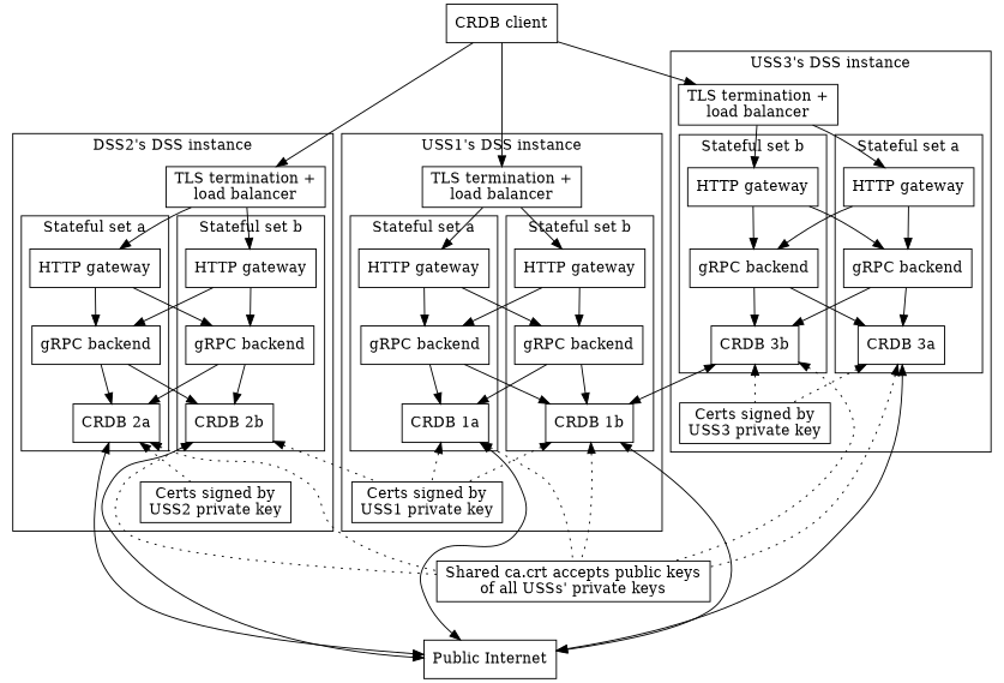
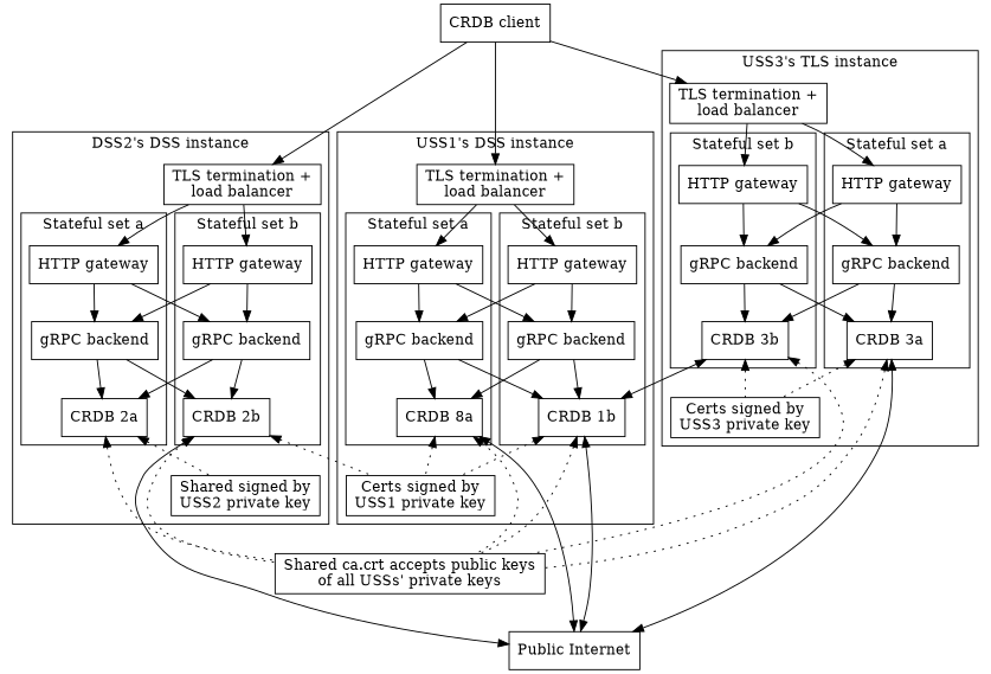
  digraph {
    node [shape=box]
    n1 [label="HTTP gateway"]
    n2 [label="gRPC backend"]
-   n3 [label="CRDB 1a"]
+   n3 [label="CRDB 8a"]
    n4 [label="HTTP gateway"]
    n5 [label="gRPC backend"]
    n6 [label="CRDB 1b"]
    n7 [label="TLS termination +\nload balancer"]
    n8 [label="Certs signed by\nUSS1 private key"]
    n9 [label="HTTP gateway"]
    n10 [label="gRPC backend"]
    n11 [label="CRDB 2a"]
    n12 [label="HTTP gateway"]
    n13 [label="gRPC backend"]
    n14 [label="CRDB 2b"]
    n15 [label="TLS termination +\nload balancer"]
-   n16 [label="Certs signed by\nUSS2 private key"]
+   n16 [label="Shared signed by\nUSS2 private key"]
    n17 [label="HTTP gateway"]
    n18 [label="gRPC backend"]
    n19 [label="CRDB 3a"]
    n20 [label="HTTP gateway"]
    n21 [label="gRPC backend"]
    n22 [label="CRDB 3b"]
    n23 [label="TLS termination +\nload balancer"]
    n24 [label="Certs signed by\nUSS3 private key"]
    n25 [label="Shared ca.crt accepts public keys\nof all USSs' private keys"]
    n26 [label="Public Internet"]
    n27 [label="CRDB client"]
    subgraph cluster_1 {
      label="USS1's DSS instance"
      n7
      n8
      subgraph cluster_2 {
        label="Stateful set a"
        n1
        n2
        n3
      }
      subgraph cluster_3 {
        label="Stateful set b"
        n4
        n5
        n6
      }
    }
    subgraph cluster_4 {
      label="DSS2's DSS instance"
      n15
      n16
      subgraph cluster_5 {
        label="Stateful set a"
        n9
        n10
        n11
      }
      subgraph cluster_6 {
        label="Stateful set b"
        n12
        n13
        n14
      }
    }
    subgraph cluster_7 {
-     label="USS3's DSS instance"
+     label="USS3's TLS instance"
      n23
      n24
      subgraph cluster_8 {
        label="Stateful set a"
        n17
        n18
        n19
      }
      subgraph cluster_9 {
        label="Stateful set b"
        n20
        n21
        n22
      }
    }
    n1 -> n2
    n1 -> n5
    n2 -> n3
    n2 -> n6
    n3 -> n8 [dir=back style=dotted]
    n3 -> n25 [dir=back style=dotted]
    n3 -> n26 [dir=both]
    n4 -> n2
    n4 -> n5
    n5 -> n3
    n5 -> n6
    n6 -> n8 [dir=back style=dotted]
    n6 -> n25 [dir=back style=dotted]
    n6 -> n26 [dir=both]
    n7 -> n1
    n7 -> n4
    n8 -> n25 [color=transparent dir=none]
    n9 -> n10
    n9 -> n13
    n10 -> n11
    n10 -> n14
    n11 -> n16 [dir=back style=dotted]
    n11 -> n25 [dir=back style=dotted]
-   n11 -> n26 [dir=both]
    n12 -> n10
    n12 -> n13
    n13 -> n11
    n13 -> n14
    n14 -> n8 [dir=back style=dotted]
    n14 -> n25 [dir=back style=dotted]
    n14 -> n26 [dir=both]
    n15 -> n9
    n15 -> n12
    n16 -> n25 [color=transparent dir=none]
    n17 -> n18
    n17 -> n21
    n18 -> n19
    n18 -> n22
    n19 -> n24 [dir=back style=dotted]
    n19 -> n25 [dir=back style=dotted]
    n19 -> n26 [dir=both]
    n20 -> n18
    n20 -> n21
    n21 -> n19
    n21 -> n22
    n22 -> n6 [dir=both]
    n22 -> n24 [dir=back style=dotted]
    n22 -> n25 [dir=back style=dotted]
    n23 -> n17
    n23 -> n20
    n24 -> n25 [color=transparent dir=none]
    n25 -> n26 [color=transparent dir=none]
    n27 -> n7
    n27 -> n15
    n27 -> n23
  }
